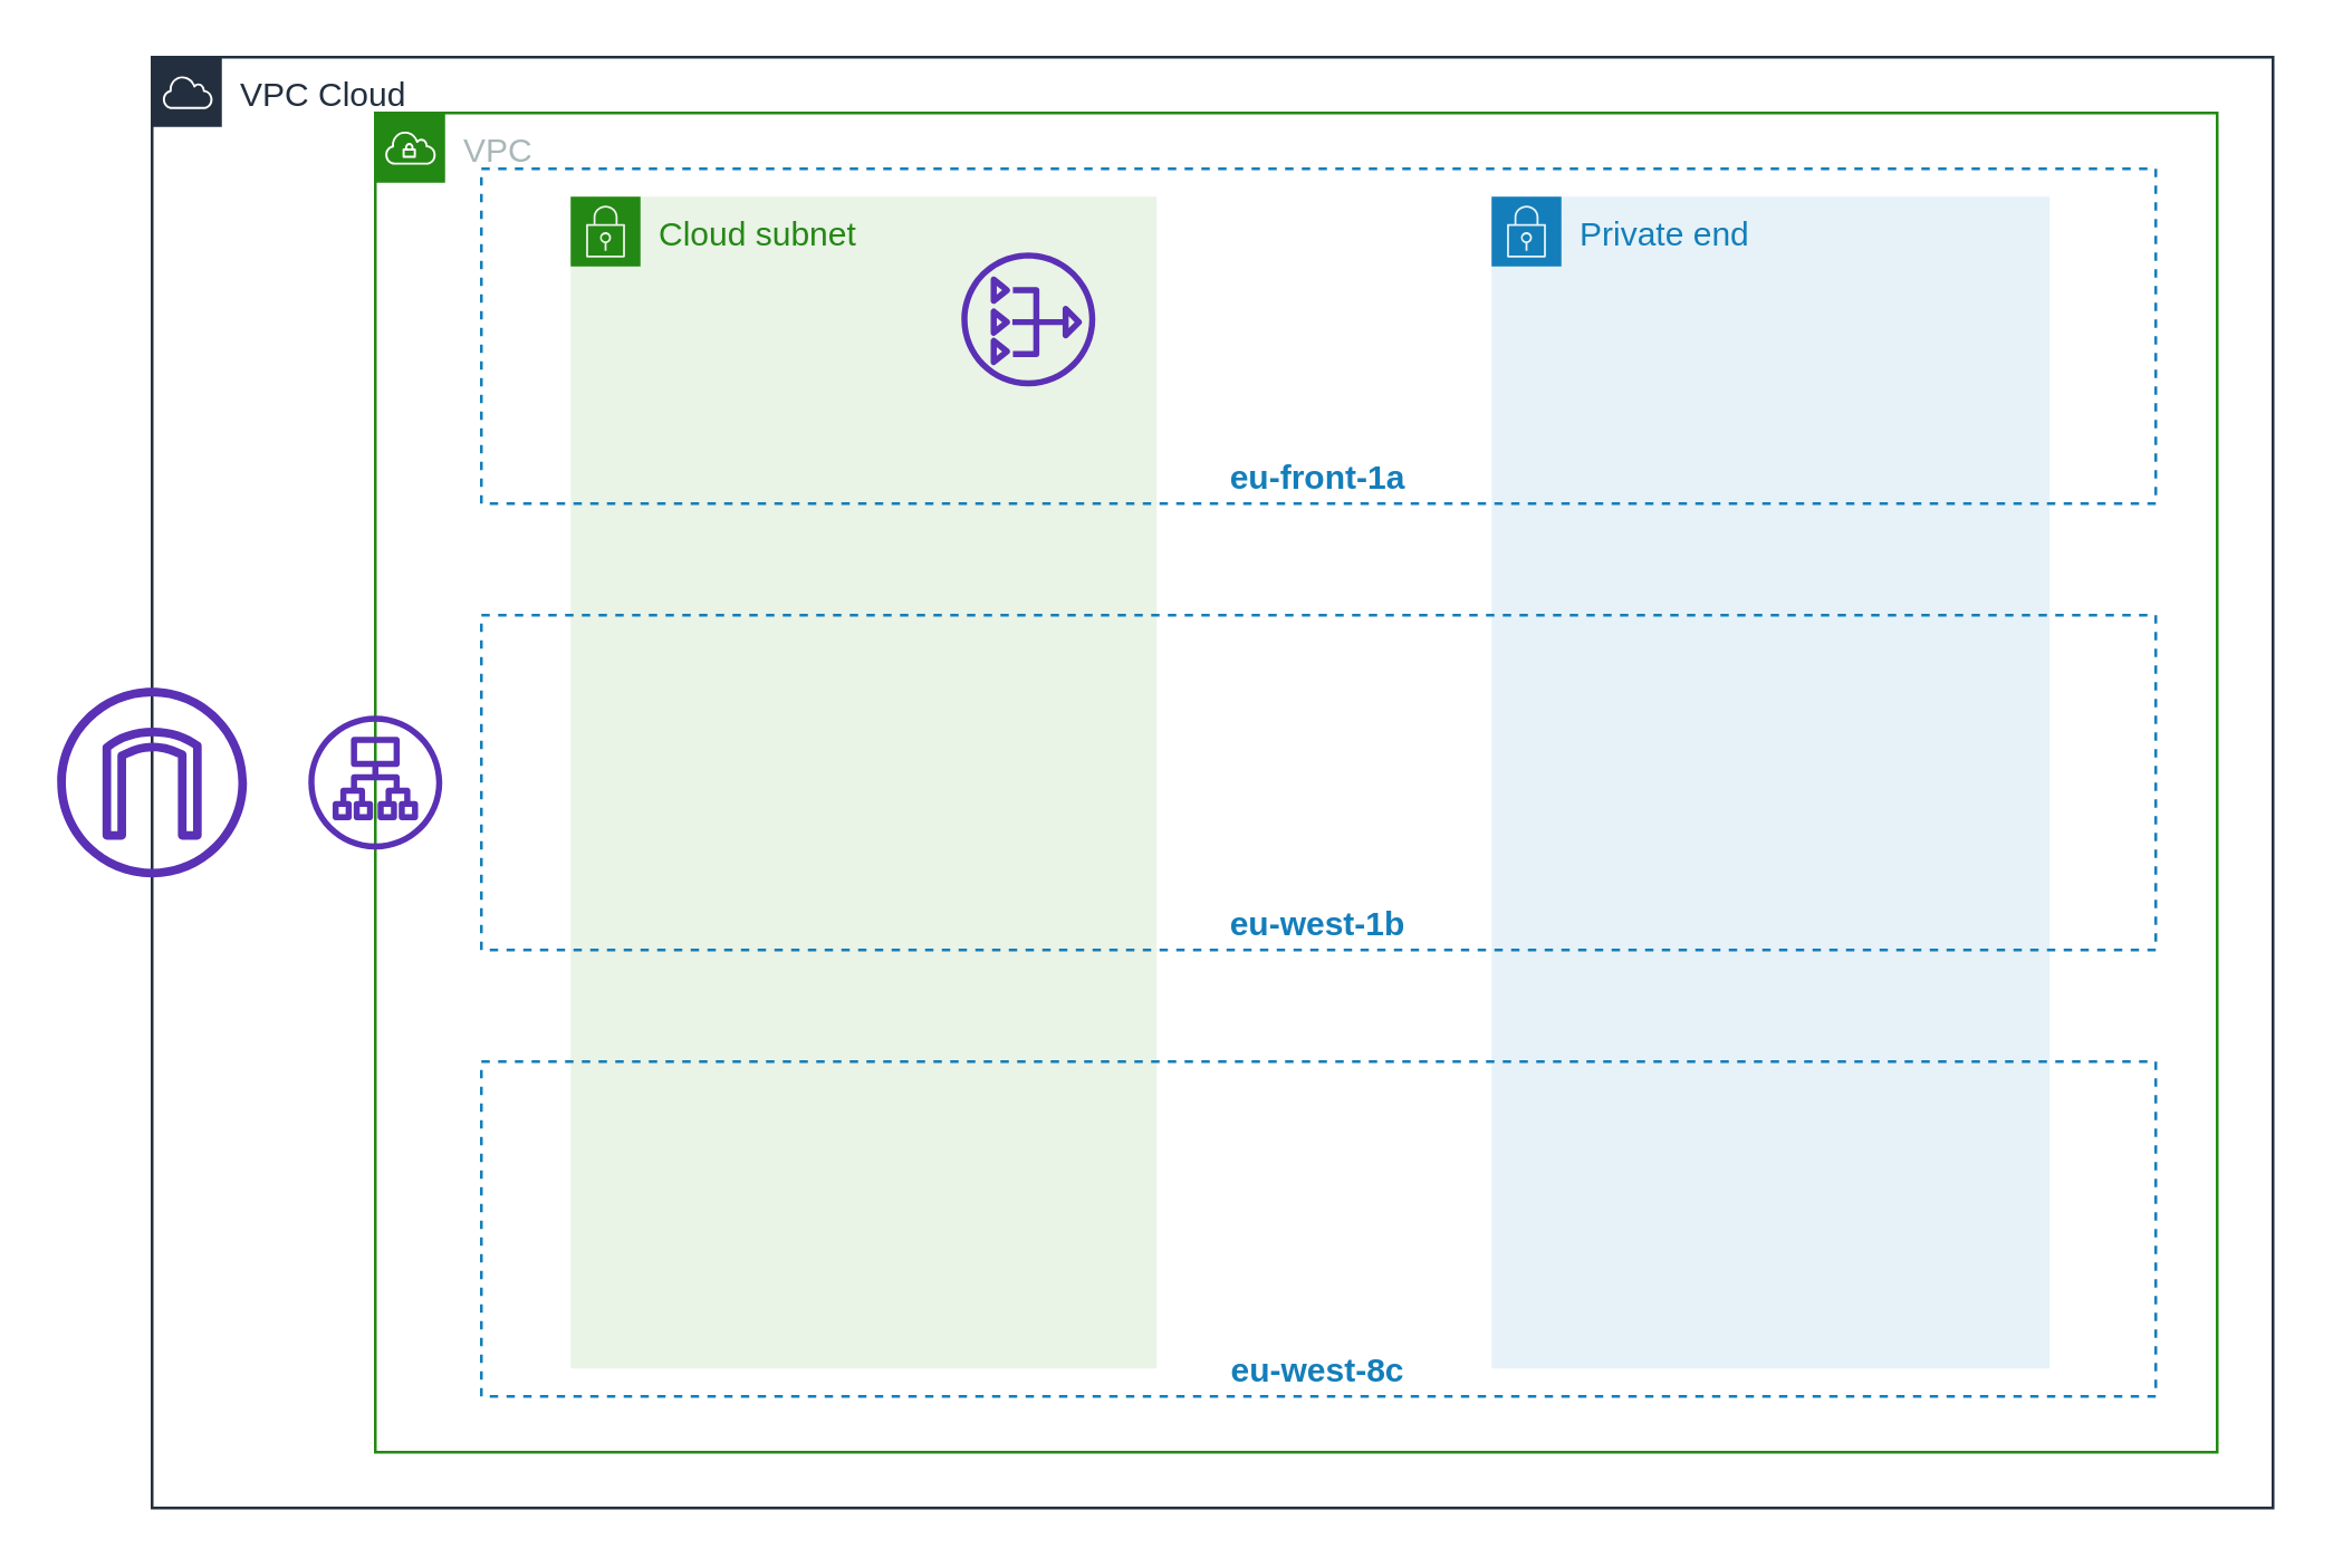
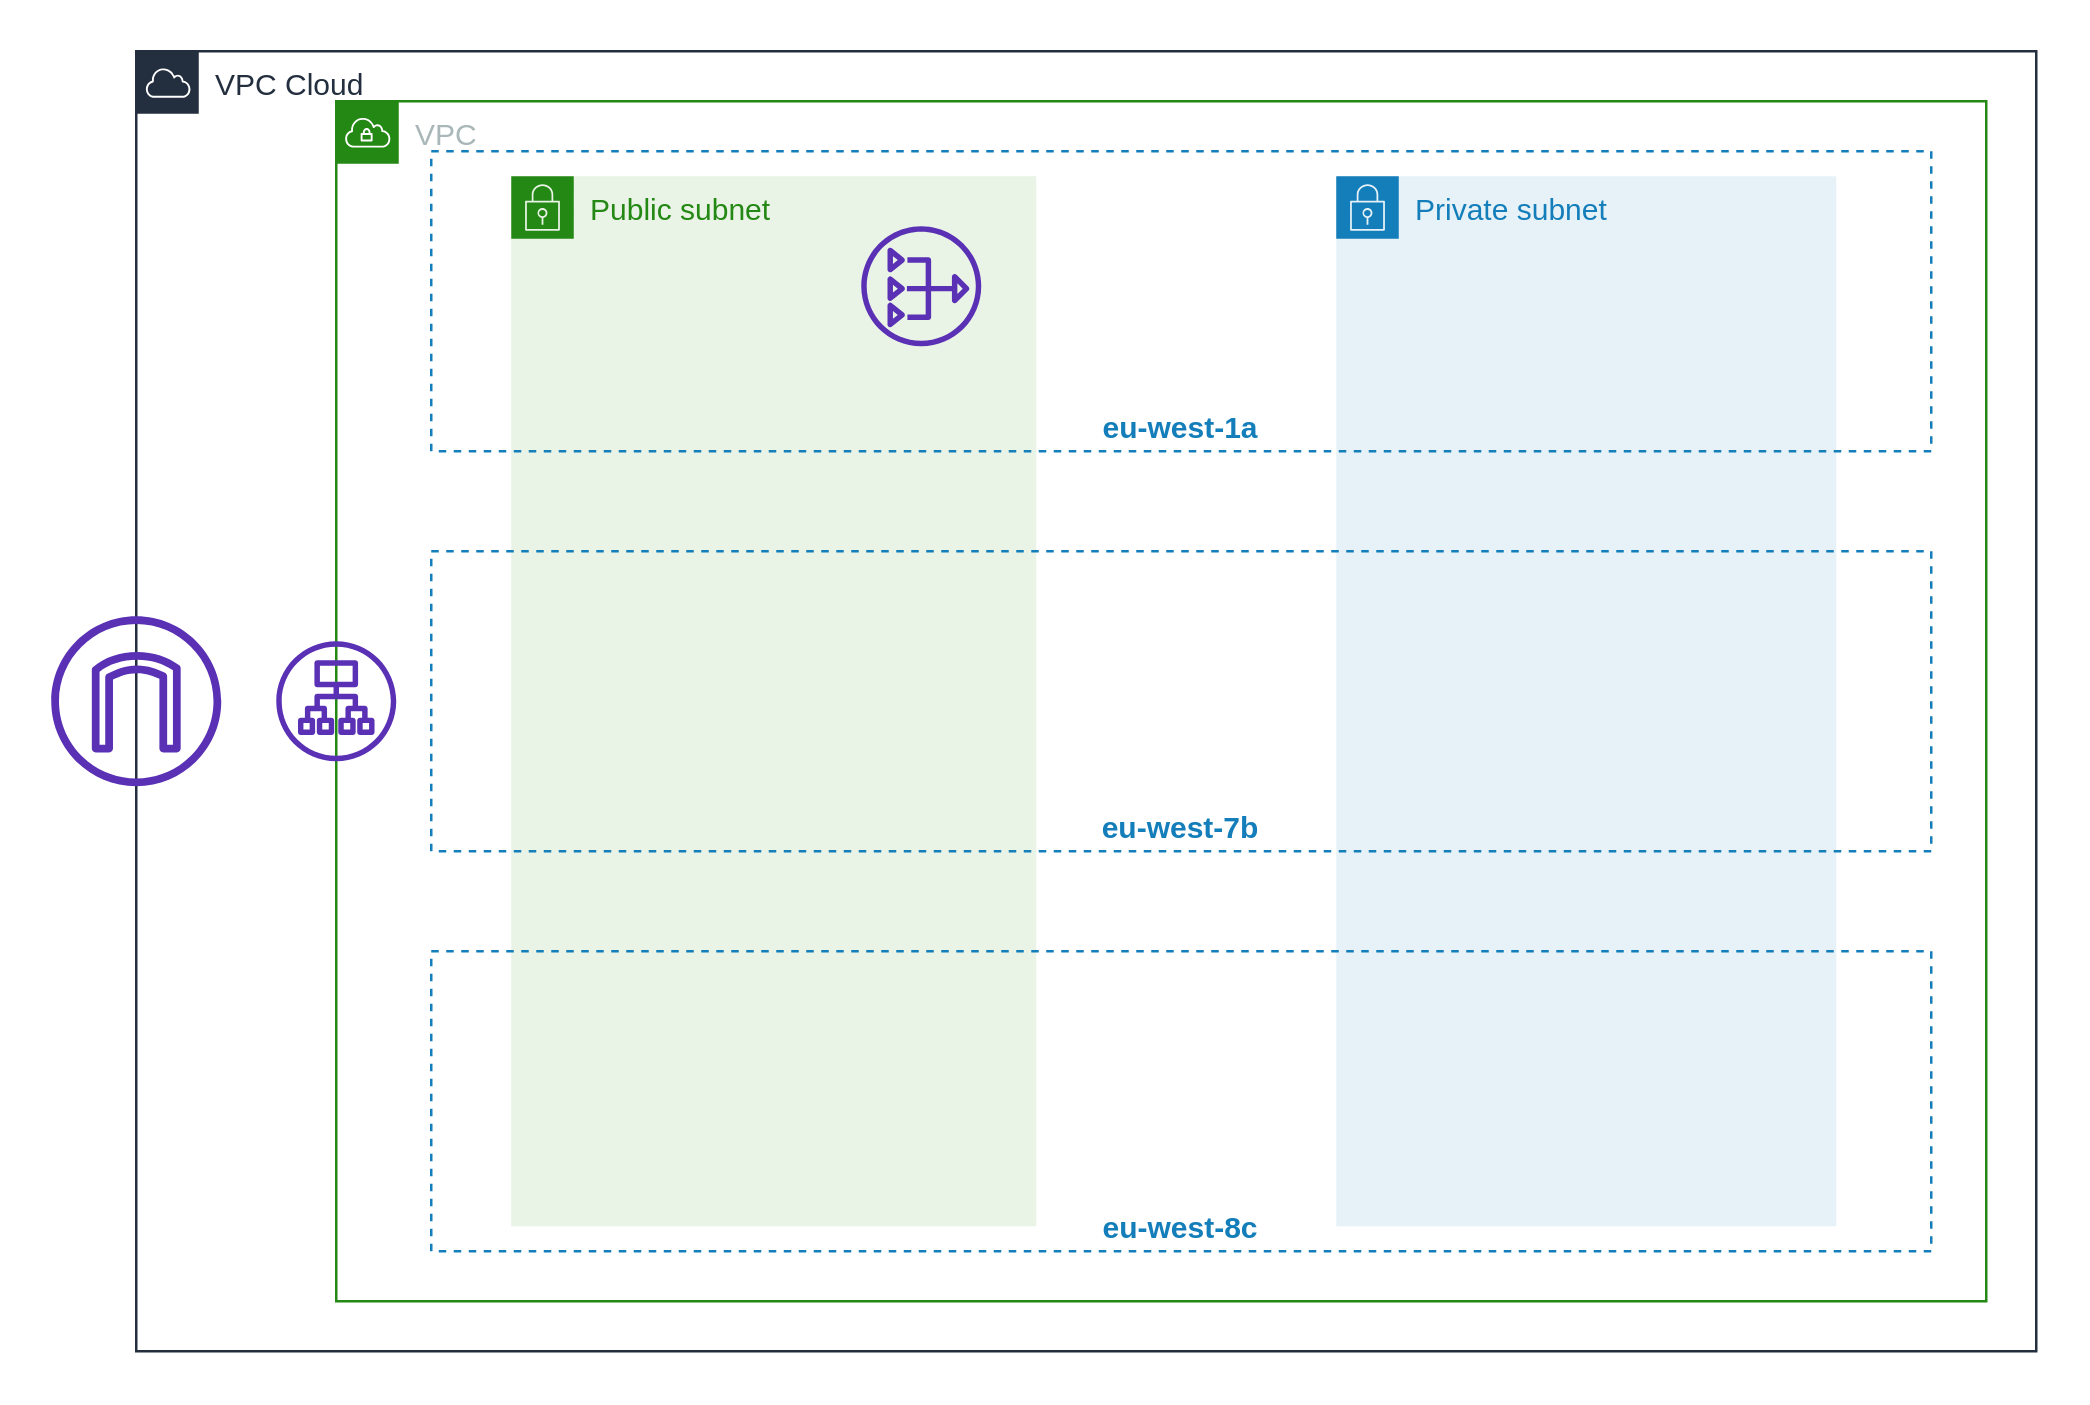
  <mxCell id="0" />
  <mxCell id="1" style="locked=1;" parent="0" />
  <mxCell id="2" value="VPC Cloud" style="points=[[0,0],[0.25,0],[0.5,0],[0.75,0],[1,0],[1,0.25],[1,0.5],[1,0.75],[1,1],[0.75,1],[0.5,1],[0.25,1],[0,1],[0,0.75],[0,0.5],[0,0.25]];outlineConnect=0;gradientColor=none;html=1;whiteSpace=wrap;fontSize=12;fontStyle=0;shape=mxgraph.aws4.group;grIcon=mxgraph.aws4.group_aws_cloud;strokeColor=#232F3E;fillColor=none;verticalAlign=top;align=left;spacingLeft=30;fontColor=#232F3E;dashed=0;" vertex="1" parent="1"><mxGeometry x="54" y="20" width="760" height="520" as="geometry" /></mxCell>
  <mxCell id="3" value="subnets" style="locked=1;" parent="0" />
- <mxCell id="4" value="Private end" style="points=[[0,0],[0.25,0],[0.5,0],[0.75,0],[1,0],[1,0.25],[1,0.5],[1,0.75],[1,1],[0.75,1],[0.5,1],[0.25,1],[0,1],[0,0.75],[0,0.5],[0,0.25]];outlineConnect=0;gradientColor=none;html=1;whiteSpace=wrap;fontSize=12;fontStyle=0;shape=mxgraph.aws4.group;grIcon=mxgraph.aws4.group_security_group;grStroke=0;strokeColor=#147EBA;fillColor=#E6F2F8;verticalAlign=top;align=left;spacingLeft=30;fontColor=#147EBA;dashed=0;" vertex="1" parent="3"><mxGeometry x="534" y="70" width="200" height="420" as="geometry" /></mxCell>
- <mxCell id="5" value="Cloud subnet" style="points=[[0,0],[0.25,0],[0.5,0],[0.75,0],[1,0],[1,0.25],[1,0.5],[1,0.75],[1,1],[0.75,1],[0.5,1],[0.25,1],[0,1],[0,0.75],[0,0.5],[0,0.25]];outlineConnect=0;gradientColor=none;html=1;whiteSpace=wrap;fontSize=12;fontStyle=0;shape=mxgraph.aws4.group;grIcon=mxgraph.aws4.group_security_group;grStroke=0;strokeColor=#248814;fillColor=#E9F3E6;verticalAlign=top;align=left;spacingLeft=30;fontColor=#248814;dashed=0;" vertex="1" parent="3"><mxGeometry x="204" y="70" width="210" height="420" as="geometry" /></mxCell>
+ <mxCell id="4" value="Private subnet" style="points=[[0,0],[0.25,0],[0.5,0],[0.75,0],[1,0],[1,0.25],[1,0.5],[1,0.75],[1,1],[0.75,1],[0.5,1],[0.25,1],[0,1],[0,0.75],[0,0.5],[0,0.25]];outlineConnect=0;gradientColor=none;html=1;whiteSpace=wrap;fontSize=12;fontStyle=0;shape=mxgraph.aws4.group;grIcon=mxgraph.aws4.group_security_group;grStroke=0;strokeColor=#147EBA;fillColor=#E6F2F8;verticalAlign=top;align=left;spacingLeft=30;fontColor=#147EBA;dashed=0;" vertex="1" parent="3"><mxGeometry x="534" y="70" width="200" height="420" as="geometry" /></mxCell>
+ <mxCell id="5" value="Public subnet" style="points=[[0,0],[0.25,0],[0.5,0],[0.75,0],[1,0],[1,0.25],[1,0.5],[1,0.75],[1,1],[0.75,1],[0.5,1],[0.25,1],[0,1],[0,0.75],[0,0.5],[0,0.25]];outlineConnect=0;gradientColor=none;html=1;whiteSpace=wrap;fontSize=12;fontStyle=0;shape=mxgraph.aws4.group;grIcon=mxgraph.aws4.group_security_group;grStroke=0;strokeColor=#248814;fillColor=#E9F3E6;verticalAlign=top;align=left;spacingLeft=30;fontColor=#248814;dashed=0;" vertex="1" parent="3"><mxGeometry x="204" y="70" width="210" height="420" as="geometry" /></mxCell>
  <mxCell id="6" value="network" style="" parent="0" />
  <mxCell id="7" value="VPC" style="points=[[0,0],[0.25,0],[0.5,0],[0.75,0],[1,0],[1,0.25],[1,0.5],[1,0.75],[1,1],[0.75,1],[0.5,1],[0.25,1],[0,1],[0,0.75],[0,0.5],[0,0.25]];outlineConnect=0;gradientColor=none;html=1;whiteSpace=wrap;fontSize=12;fontStyle=0;shape=mxgraph.aws4.group;grIcon=mxgraph.aws4.group_vpc;strokeColor=#248814;fillColor=none;verticalAlign=top;align=left;spacingLeft=30;fontColor=#AAB7B8;dashed=0;" vertex="1" parent="6"><mxGeometry x="134" y="40" width="660" height="480" as="geometry" /></mxCell>
  <mxCell id="8" value="" style="outlineConnect=0;fontColor=#232F3E;gradientColor=none;fillColor=#5A30B5;strokeColor=none;dashed=0;verticalLabelPosition=bottom;verticalAlign=top;align=center;html=1;fontSize=12;fontStyle=0;aspect=fixed;pointerEvents=1;shape=mxgraph.aws4.application_load_balancer;" vertex="1" parent="6"><mxGeometry x="110" y="256" width="48" height="48" as="geometry" /></mxCell>
- <mxCell id="9" value="eu-west-1b" style="fillColor=none;strokeColor=#147EBA;dashed=1;verticalAlign=bottom;fontStyle=1;fontColor=#147EBA;labelPosition=center;verticalLabelPosition=middle;align=center;" vertex="1" parent="6"><mxGeometry x="172" y="220" width="600" height="120" as="geometry" /></mxCell>
- <mxCell id="10" value="eu-front-1a" style="fillColor=none;strokeColor=#147EBA;dashed=1;verticalAlign=bottom;fontStyle=1;fontColor=#147EBA;" vertex="1" parent="6"><mxGeometry x="172" y="60" width="600" height="120" as="geometry" /></mxCell>
+ <mxCell id="9" value="eu-west-7b" style="fillColor=none;strokeColor=#147EBA;dashed=1;verticalAlign=bottom;fontStyle=1;fontColor=#147EBA;labelPosition=center;verticalLabelPosition=middle;align=center;" vertex="1" parent="6"><mxGeometry x="172" y="220" width="600" height="120" as="geometry" /></mxCell>
+ <mxCell id="10" value="eu-west-1a" style="fillColor=none;strokeColor=#147EBA;dashed=1;verticalAlign=bottom;fontStyle=1;fontColor=#147EBA;" vertex="1" parent="6"><mxGeometry x="172" y="60" width="600" height="120" as="geometry" /></mxCell>
  <mxCell id="11" value="eu-west-8c" style="fillColor=none;strokeColor=#147EBA;dashed=1;verticalAlign=bottom;fontStyle=1;fontColor=#147EBA;" vertex="1" parent="6"><mxGeometry x="172" y="380" width="600" height="120" as="geometry" /></mxCell>
  <mxCell id="12" value="" style="outlineConnect=0;fontColor=#232F3E;gradientColor=none;fillColor=#5A30B5;strokeColor=none;dashed=0;verticalLabelPosition=bottom;verticalAlign=top;align=center;html=1;fontSize=12;fontStyle=0;aspect=fixed;pointerEvents=1;shape=mxgraph.aws4.internet_gateway;" vertex="1" parent="6"><mxGeometry x="20" y="246" width="68" height="68" as="geometry" /></mxCell>
  <mxCell id="13" value="" style="outlineConnect=0;fontColor=#232F3E;gradientColor=none;fillColor=#5A30B5;strokeColor=none;dashed=0;verticalLabelPosition=bottom;verticalAlign=top;align=center;html=1;fontSize=12;fontStyle=0;aspect=fixed;pointerEvents=1;shape=mxgraph.aws4.nat_gateway;" vertex="1" parent="6"><mxGeometry x="344" y="90" width="48" height="48" as="geometry" /></mxCell>
  <mxCell id="14" value="front-end" parent="0" />
